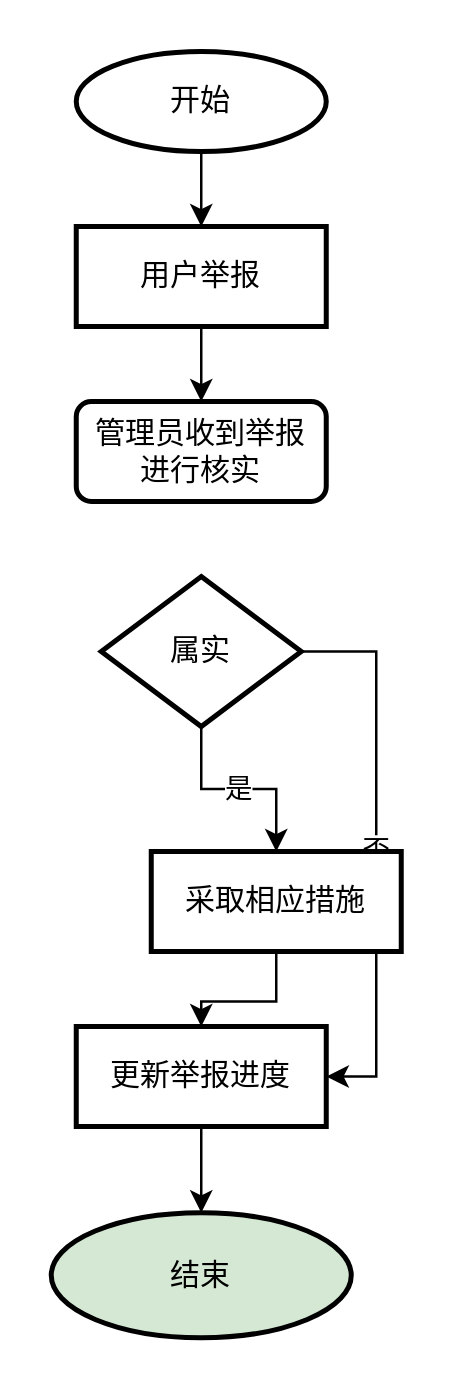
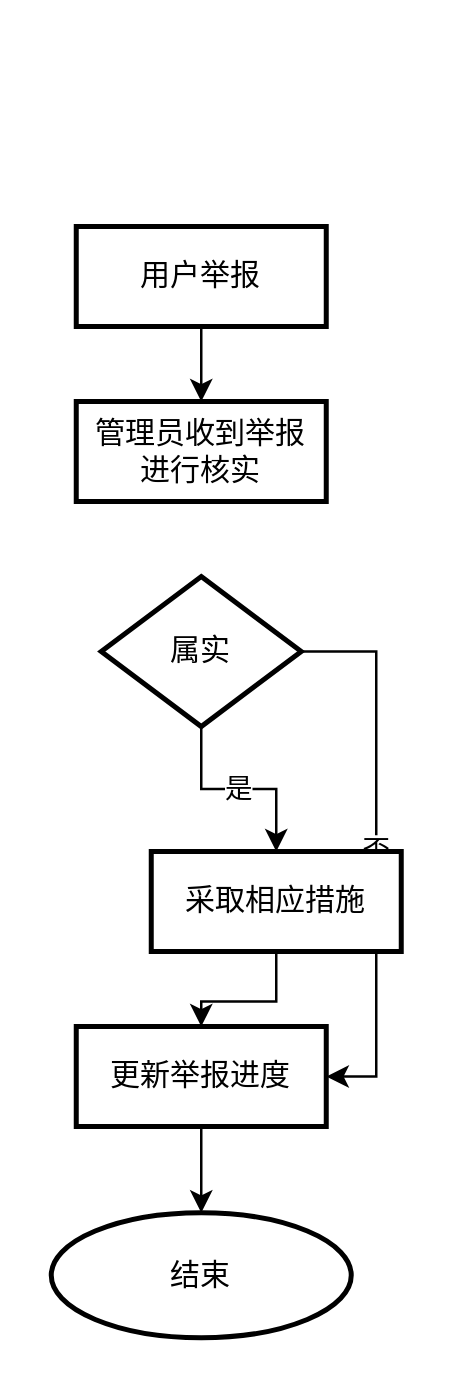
  <mxCell id="0" />
  <mxCell id="1" parent="0" />
- <mxCell id="2" value="" style="edgeStyle=orthogonalEdgeStyle;rounded=0;orthogonalLoop=1;jettySize=auto;html=1;" edge="1" parent="1" source="3" target="5"><mxGeometry relative="1" as="geometry" /></mxCell>
- <mxCell id="3" value="开始" style="strokeWidth=2;html=1;shape=mxgraph.flowchart.start_1;whiteSpace=wrap;" vertex="1" parent="1"><mxGeometry x="30" y="20" width="100" height="40" as="geometry" /></mxCell>
  <mxCell id="4" value="" style="edgeStyle=orthogonalEdgeStyle;rounded=0;orthogonalLoop=1;jettySize=auto;html=1;" edge="1" parent="1" source="5" target="6"><mxGeometry relative="1" as="geometry" /></mxCell>
  <mxCell id="5" value="用户举报" style="whiteSpace=wrap;html=1;strokeWidth=2;" vertex="1" parent="1"><mxGeometry x="30" y="90" width="100" height="40" as="geometry" /></mxCell>
- <mxCell id="6" value="管理员收到举报&lt;br&gt;进行核实" style="whiteSpace=wrap;html=1;strokeWidth=2;rounded=1;" vertex="1" parent="1"><mxGeometry x="30" y="160" width="100" height="40" as="geometry" /></mxCell>
+ <mxCell id="6" value="管理员收到举报&lt;br&gt;进行核实" style="whiteSpace=wrap;html=1;strokeWidth=2;" vertex="1" parent="1"><mxGeometry x="30" y="160" width="100" height="40" as="geometry" /></mxCell>
  <mxCell id="7" value="是" style="edgeStyle=orthogonalEdgeStyle;rounded=0;orthogonalLoop=1;jettySize=auto;html=1;" edge="1" parent="1" source="9" target="11"><mxGeometry relative="1" as="geometry" /></mxCell>
  <mxCell id="8" value="否" style="edgeStyle=orthogonalEdgeStyle;rounded=0;orthogonalLoop=1;jettySize=auto;html=1;entryX=1;entryY=0.5;entryDx=0;entryDy=0;" edge="1" parent="1" source="9" target="13"><mxGeometry relative="1" as="geometry"><Array as="points"><mxPoint x="150" y="260" /><mxPoint x="150" y="430" /></Array></mxGeometry></mxCell>
  <mxCell id="9" value="属实" style="rhombus;whiteSpace=wrap;html=1;strokeWidth=2;" vertex="1" parent="1"><mxGeometry x="40" y="230" width="80" height="60" as="geometry" /></mxCell>
  <mxCell id="10" value="" style="edgeStyle=orthogonalEdgeStyle;rounded=0;orthogonalLoop=1;jettySize=auto;html=1;" edge="1" parent="1" source="11" target="13"><mxGeometry relative="1" as="geometry" /></mxCell>
  <mxCell id="11" value="采取相应措施" style="whiteSpace=wrap;html=1;strokeWidth=2;" vertex="1" parent="1"><mxGeometry x="60" y="340" width="100" height="40" as="geometry" /></mxCell>
  <mxCell id="12" value="" style="edgeStyle=orthogonalEdgeStyle;rounded=0;orthogonalLoop=1;jettySize=auto;html=1;" edge="1" parent="1" source="13" target="14"><mxGeometry relative="1" as="geometry" /></mxCell>
  <mxCell id="13" value="更新举报进度" style="whiteSpace=wrap;html=1;strokeWidth=2;" vertex="1" parent="1"><mxGeometry x="30" y="410" width="100" height="40" as="geometry" /></mxCell>
- <mxCell id="14" value="结束" style="ellipse;whiteSpace=wrap;html=1;strokeWidth=2;fillColor=#d5e8d4;" vertex="1" parent="1"><mxGeometry x="20" y="484.5" width="120" height="50" as="geometry" /></mxCell>
+ <mxCell id="14" value="结束" style="ellipse;whiteSpace=wrap;html=1;strokeWidth=2;" vertex="1" parent="1"><mxGeometry x="20" y="484.5" width="120" height="50" as="geometry" /></mxCell>
